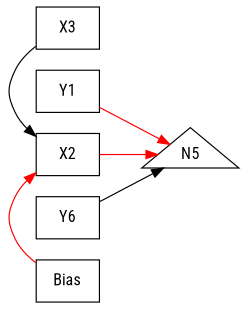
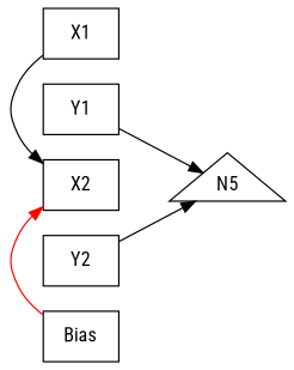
  digraph {
    fontname="Roboto Condensed"
    rankdir=LR
    node [fontname="Roboto Condensed" shape=box]
    edge [fontname="Roboto Condensed"]
    N5 [shape=triangle]
    n2 [label=Bias]
-   n3 [label=X3]
+   n3 [label=X1]
    n4 [label=Y1]
    n5 [label=X2]
-   n6 [label=Y6]
+   n6 [label=Y2]
    subgraph sub_1 {
      rank=same
      N5
    }
    subgraph sub_2 {
      rank=same
      n2
      n3
      n4
      n5
      n6
    }
    n2 -> n5 [arrowType=inv color=red]
    n3 -> n4 [style=invis]
    n3 -> n5 [color=black]
-   n4 -> N5 [color=red]
+   n4 -> N5 [color=black]
    n4 -> n5 [style=invis]
-   n5 -> N5 [arrowType=inv color=red]
    n5 -> n6 [style=invis]
    n6 -> N5 [color=black]
    n6 -> n2 [style=invis]
  }
